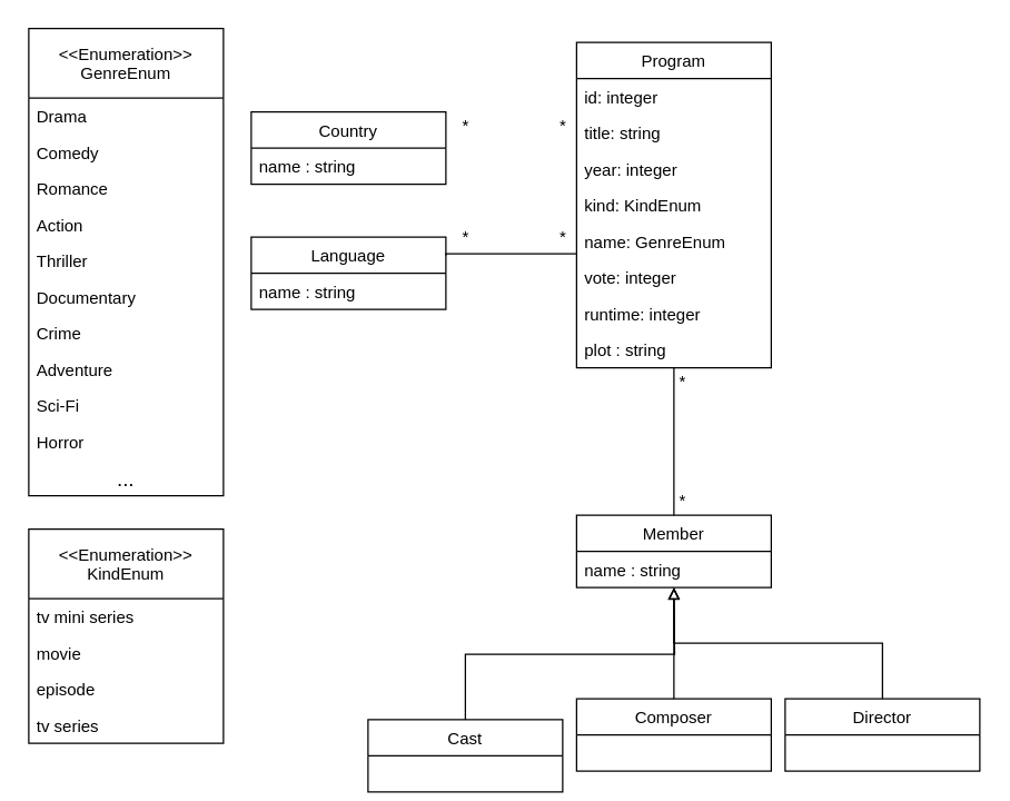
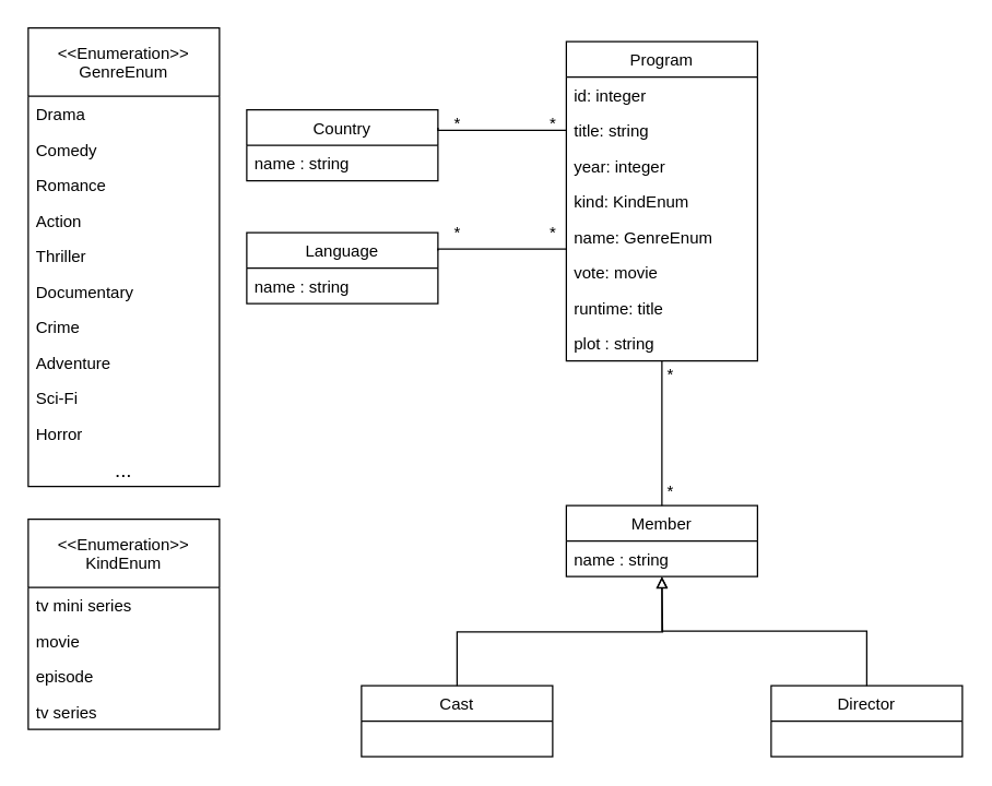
  <mxCell id="0" />
  <mxCell id="1" parent="0" />
  <mxCell id="2" value="Program" style="swimlane;fontStyle=0;childLayout=stackLayout;horizontal=1;startSize=26;fillColor=none;horizontalStack=0;resizeParent=1;resizeParentMax=0;resizeLast=0;collapsible=1;marginBottom=0;" parent="1" vertex="1"><mxGeometry x="414" y="30" width="140" height="234" as="geometry"><mxRectangle x="414" y="40" width="60" height="26" as="alternateBounds" /></mxGeometry></mxCell>
  <mxCell id="3" value="id: integer" style="text;strokeColor=none;fillColor=none;align=left;verticalAlign=top;spacingLeft=4;spacingRight=4;overflow=hidden;rotatable=0;points=[[0,0.5],[1,0.5]];portConstraint=eastwest;" parent="2" vertex="1"><mxGeometry y="26" width="140" height="26" as="geometry" /></mxCell>
  <mxCell id="4" value="title: string" style="text;strokeColor=none;fillColor=none;align=left;verticalAlign=top;spacingLeft=4;spacingRight=4;overflow=hidden;rotatable=0;points=[[0,0.5],[1,0.5]];portConstraint=eastwest;" parent="2" vertex="1"><mxGeometry y="52" width="140" height="26" as="geometry" /></mxCell>
  <mxCell id="5" value="year: integer" style="text;strokeColor=none;fillColor=none;align=left;verticalAlign=top;spacingLeft=4;spacingRight=4;overflow=hidden;rotatable=0;points=[[0,0.5],[1,0.5]];portConstraint=eastwest;" parent="2" vertex="1"><mxGeometry y="78" width="140" height="26" as="geometry" /></mxCell>
  <mxCell id="6" value="kind: KindEnum" style="text;strokeColor=none;fillColor=none;align=left;verticalAlign=top;spacingLeft=4;spacingRight=4;overflow=hidden;rotatable=0;points=[[0,0.5],[1,0.5]];portConstraint=eastwest;" parent="2" vertex="1"><mxGeometry y="104" width="140" height="26" as="geometry" /></mxCell>
  <mxCell id="7" value="name: GenreEnum" style="text;strokeColor=none;fillColor=none;align=left;verticalAlign=top;spacingLeft=4;spacingRight=4;overflow=hidden;rotatable=0;points=[[0,0.5],[1,0.5]];portConstraint=eastwest;" parent="2" vertex="1"><mxGeometry y="130" width="140" height="26" as="geometry" /></mxCell>
- <mxCell id="8" value="vote: integer" style="text;strokeColor=none;fillColor=none;align=left;verticalAlign=top;spacingLeft=4;spacingRight=4;overflow=hidden;rotatable=0;points=[[0,0.5],[1,0.5]];portConstraint=eastwest;" parent="2" vertex="1"><mxGeometry y="156" width="140" height="26" as="geometry" /></mxCell>
- <mxCell id="9" value="runtime: integer" style="text;strokeColor=none;fillColor=none;align=left;verticalAlign=top;spacingLeft=4;spacingRight=4;overflow=hidden;rotatable=0;points=[[0,0.5],[1,0.5]];portConstraint=eastwest;" parent="2" vertex="1"><mxGeometry y="182" width="140" height="26" as="geometry" /></mxCell>
+ <mxCell id="8" value="vote: movie" style="text;strokeColor=none;fillColor=none;align=left;verticalAlign=top;spacingLeft=4;spacingRight=4;overflow=hidden;rotatable=0;points=[[0,0.5],[1,0.5]];portConstraint=eastwest;" parent="2" vertex="1"><mxGeometry y="156" width="140" height="26" as="geometry" /></mxCell>
+ <mxCell id="9" value="runtime: title" style="text;strokeColor=none;fillColor=none;align=left;verticalAlign=top;spacingLeft=4;spacingRight=4;overflow=hidden;rotatable=0;points=[[0,0.5],[1,0.5]];portConstraint=eastwest;" parent="2" vertex="1"><mxGeometry y="182" width="140" height="26" as="geometry" /></mxCell>
  <mxCell id="10" value="plot : string" style="text;strokeColor=none;fillColor=none;align=left;verticalAlign=top;spacingLeft=4;spacingRight=4;overflow=hidden;rotatable=0;points=[[0,0.5],[1,0.5]];portConstraint=eastwest;" parent="2" vertex="1"><mxGeometry y="208" width="140" height="26" as="geometry" /></mxCell>
  <mxCell id="11" value="&#10;&lt;&lt;Enumeration&gt;&gt;&#10;GenreEnum&#10;" style="swimlane;fontStyle=0;childLayout=stackLayout;horizontal=1;startSize=50;fillColor=none;horizontalStack=0;resizeParent=1;resizeParentMax=0;resizeLast=0;collapsible=1;marginBottom=0;" parent="1" vertex="1"><mxGeometry x="20" y="20" width="140" height="336" as="geometry" /></mxCell>
  <mxCell id="12" value="Drama" style="text;strokeColor=none;fillColor=none;align=left;verticalAlign=top;spacingLeft=4;spacingRight=4;overflow=hidden;rotatable=0;points=[[0,0.5],[1,0.5]];portConstraint=eastwest;" parent="11" vertex="1"><mxGeometry y="50" width="140" height="26" as="geometry" /></mxCell>
  <mxCell id="13" value="Comedy" style="text;strokeColor=none;fillColor=none;align=left;verticalAlign=top;spacingLeft=4;spacingRight=4;overflow=hidden;rotatable=0;points=[[0,0.5],[1,0.5]];portConstraint=eastwest;" parent="11" vertex="1"><mxGeometry y="76" width="140" height="26" as="geometry" /></mxCell>
  <mxCell id="14" value="Romance" style="text;strokeColor=none;fillColor=none;align=left;verticalAlign=top;spacingLeft=4;spacingRight=4;overflow=hidden;rotatable=0;points=[[0,0.5],[1,0.5]];portConstraint=eastwest;" parent="11" vertex="1"><mxGeometry y="102" width="140" height="26" as="geometry" /></mxCell>
  <mxCell id="15" value="Action" style="text;strokeColor=none;fillColor=none;align=left;verticalAlign=top;spacingLeft=4;spacingRight=4;overflow=hidden;rotatable=0;points=[[0,0.5],[1,0.5]];portConstraint=eastwest;" parent="11" vertex="1"><mxGeometry y="128" width="140" height="26" as="geometry" /></mxCell>
  <mxCell id="16" value="Thriller" style="text;strokeColor=none;fillColor=none;align=left;verticalAlign=top;spacingLeft=4;spacingRight=4;overflow=hidden;rotatable=0;points=[[0,0.5],[1,0.5]];portConstraint=eastwest;" parent="11" vertex="1"><mxGeometry y="154" width="140" height="26" as="geometry" /></mxCell>
  <mxCell id="17" value="Documentary" style="text;strokeColor=none;fillColor=none;align=left;verticalAlign=top;spacingLeft=4;spacingRight=4;overflow=hidden;rotatable=0;points=[[0,0.5],[1,0.5]];portConstraint=eastwest;" parent="11" vertex="1"><mxGeometry y="180" width="140" height="26" as="geometry" /></mxCell>
  <mxCell id="18" value="Crime" style="text;strokeColor=none;fillColor=none;align=left;verticalAlign=top;spacingLeft=4;spacingRight=4;overflow=hidden;rotatable=0;points=[[0,0.5],[1,0.5]];portConstraint=eastwest;" parent="11" vertex="1"><mxGeometry y="206" width="140" height="26" as="geometry" /></mxCell>
  <mxCell id="19" value="Adventure" style="text;strokeColor=none;fillColor=none;align=left;verticalAlign=top;spacingLeft=4;spacingRight=4;overflow=hidden;rotatable=0;points=[[0,0.5],[1,0.5]];portConstraint=eastwest;" parent="11" vertex="1"><mxGeometry y="232" width="140" height="26" as="geometry" /></mxCell>
  <mxCell id="20" value="Sci-Fi" style="text;strokeColor=none;fillColor=none;align=left;verticalAlign=top;spacingLeft=4;spacingRight=4;overflow=hidden;rotatable=0;points=[[0,0.5],[1,0.5]];portConstraint=eastwest;" parent="11" vertex="1"><mxGeometry y="258" width="140" height="26" as="geometry" /></mxCell>
  <mxCell id="21" value="Horror" style="text;strokeColor=none;fillColor=none;align=left;verticalAlign=top;spacingLeft=4;spacingRight=4;overflow=hidden;rotatable=0;points=[[0,0.5],[1,0.5]];portConstraint=eastwest;" parent="11" vertex="1"><mxGeometry y="284" width="140" height="26" as="geometry" /></mxCell>
  <mxCell id="22" value="..." style="text;strokeColor=none;fillColor=none;align=center;verticalAlign=middle;spacingLeft=4;spacingRight=4;overflow=hidden;rotatable=0;points=[[0,0.5],[1,0.5]];portConstraint=eastwest;fontSize=15;" parent="11" vertex="1"><mxGeometry y="310" width="140" height="26" as="geometry" /></mxCell>
  <mxCell id="23" style="edgeStyle=orthogonalEdgeStyle;rounded=0;orthogonalLoop=1;jettySize=auto;html=1;exitX=0.5;exitY=0;exitDx=0;exitDy=0;entryX=0.5;entryY=1;entryDx=0;entryDy=0;fontSize=12;endArrow=none;endFill=0;" edge="1" parent="1" source="24" target="2"><mxGeometry relative="1" as="geometry" /></mxCell>
  <mxCell id="24" value="Member" style="swimlane;fontStyle=0;childLayout=stackLayout;horizontal=1;startSize=26;fillColor=none;horizontalStack=0;resizeParent=1;resizeParentMax=0;resizeLast=0;collapsible=1;marginBottom=0;fontSize=12;align=center;verticalAlign=middle;" parent="1" vertex="1"><mxGeometry x="414" y="370" width="140" height="52" as="geometry"><mxRectangle x="160" y="98" width="90" height="26" as="alternateBounds" /></mxGeometry></mxCell>
  <mxCell id="25" value="name : string" style="text;strokeColor=none;fillColor=none;align=left;verticalAlign=top;spacingLeft=4;spacingRight=4;overflow=hidden;rotatable=0;points=[[0,0.5],[1,0.5]];portConstraint=eastwest;fontSize=12;" parent="24" vertex="1"><mxGeometry y="26" width="140" height="26" as="geometry" /></mxCell>
  <mxCell id="26" style="edgeStyle=orthogonalEdgeStyle;rounded=0;orthogonalLoop=1;jettySize=auto;html=1;exitX=0.5;exitY=0;exitDx=0;exitDy=0;endArrow=block;endFill=0;" edge="1" parent="1" source="27"><mxGeometry relative="1" as="geometry"><mxPoint x="484" y="422" as="targetPoint" /></mxGeometry></mxCell>
- <mxCell id="27" value="Cast" style="swimlane;fontStyle=0;childLayout=stackLayout;horizontal=1;startSize=26;fillColor=none;horizontalStack=0;resizeParent=1;resizeParentMax=0;resizeLast=0;collapsible=1;marginBottom=0;fontSize=12;align=center;verticalAlign=middle;" parent="1" vertex="1"><mxGeometry x="264" y="517" width="140" height="52" as="geometry"><mxRectangle x="10" y="230" width="60" height="26" as="alternateBounds" /></mxGeometry></mxCell>
- <mxCell id="28" style="edgeStyle=orthogonalEdgeStyle;rounded=0;orthogonalLoop=1;jettySize=auto;html=1;exitX=0.5;exitY=0;exitDx=0;exitDy=0;entryX=0.5;entryY=1;entryDx=0;entryDy=0;endArrow=block;endFill=0;" edge="1" parent="1" source="29" target="24"><mxGeometry relative="1" as="geometry" /></mxCell>
- <mxCell id="29" value="Composer" style="swimlane;fontStyle=0;childLayout=stackLayout;horizontal=1;startSize=26;fillColor=none;horizontalStack=0;resizeParent=1;resizeParentMax=0;resizeLast=0;collapsible=1;marginBottom=0;fontSize=12;align=center;verticalAlign=middle;" parent="1" vertex="1"><mxGeometry x="414" y="502" width="140" height="52" as="geometry"><mxRectangle x="160" y="230" width="100" height="26" as="alternateBounds" /></mxGeometry></mxCell>
+ <mxCell id="27" value="Cast" style="swimlane;fontStyle=0;childLayout=stackLayout;horizontal=1;startSize=26;fillColor=none;horizontalStack=0;resizeParent=1;resizeParentMax=0;resizeLast=0;collapsible=1;marginBottom=0;fontSize=12;align=center;verticalAlign=middle;" parent="1" vertex="1"><mxGeometry x="264" y="502" width="140" height="52" as="geometry"><mxRectangle x="10" y="230" width="60" height="26" as="alternateBounds" /></mxGeometry></mxCell>
  <mxCell id="30" style="edgeStyle=orthogonalEdgeStyle;rounded=0;orthogonalLoop=1;jettySize=auto;html=1;exitX=0.5;exitY=0;exitDx=0;exitDy=0;entryX=0.5;entryY=1.013;entryDx=0;entryDy=0;entryPerimeter=0;endArrow=block;endFill=0;" edge="1" parent="1" source="31" target="25"><mxGeometry relative="1" as="geometry" /></mxCell>
  <mxCell id="31" value="Director" style="swimlane;fontStyle=0;childLayout=stackLayout;horizontal=1;startSize=26;fillColor=none;horizontalStack=0;resizeParent=1;resizeParentMax=0;resizeLast=0;collapsible=1;marginBottom=0;fontSize=12;align=center;verticalAlign=middle;" parent="1" vertex="1"><mxGeometry x="564" y="502" width="140" height="52" as="geometry"><mxRectangle x="310" y="230" width="80" height="26" as="alternateBounds" /></mxGeometry></mxCell>
+ <mxCell id="32" style="edgeStyle=orthogonalEdgeStyle;rounded=0;orthogonalLoop=1;jettySize=auto;html=1;exitX=1;exitY=0.25;exitDx=0;exitDy=0;entryX=0;entryY=0.5;entryDx=0;entryDy=0;fontSize=12;endArrow=none;endFill=0;" edge="1" parent="1" source="33" target="4"><mxGeometry relative="1" as="geometry"><Array as="points"><mxPoint x="320" y="95" /></Array></mxGeometry></mxCell>
  <mxCell id="33" value="Country" style="swimlane;fontStyle=0;childLayout=stackLayout;horizontal=1;startSize=26;fillColor=none;horizontalStack=0;resizeParent=1;resizeParentMax=0;resizeLast=0;collapsible=1;marginBottom=0;" vertex="1" parent="1"><mxGeometry x="180" y="80" width="140" height="52" as="geometry" /></mxCell>
  <mxCell id="34" value="name : string" style="text;strokeColor=none;fillColor=none;align=left;verticalAlign=top;spacingLeft=4;spacingRight=4;overflow=hidden;rotatable=0;points=[[0,0.5],[1,0.5]];portConstraint=eastwest;" vertex="1" parent="33"><mxGeometry y="26" width="140" height="26" as="geometry" /></mxCell>
  <mxCell id="35" style="edgeStyle=orthogonalEdgeStyle;rounded=0;orthogonalLoop=1;jettySize=auto;html=1;exitX=1;exitY=0.25;exitDx=0;exitDy=0;fontSize=12;endArrow=none;endFill=0;" edge="1" parent="1" source="36"><mxGeometry relative="1" as="geometry"><mxPoint x="414" y="182" as="targetPoint" /><Array as="points"><mxPoint x="320" y="182" /><mxPoint x="367" y="182" /></Array></mxGeometry></mxCell>
  <mxCell id="36" value="Language" style="swimlane;fontStyle=0;childLayout=stackLayout;horizontal=1;startSize=26;fillColor=none;horizontalStack=0;resizeParent=1;resizeParentMax=0;resizeLast=0;collapsible=1;marginBottom=0;" vertex="1" parent="1"><mxGeometry x="180" y="170" width="140" height="52" as="geometry" /></mxCell>
  <mxCell id="37" value="name : string" style="text;strokeColor=none;fillColor=none;align=left;verticalAlign=top;spacingLeft=4;spacingRight=4;overflow=hidden;rotatable=0;points=[[0,0.5],[1,0.5]];portConstraint=eastwest;" vertex="1" parent="36"><mxGeometry y="26" width="140" height="26" as="geometry" /></mxCell>
  <mxCell id="38" value="&#10;&lt;&lt;Enumeration&gt;&gt;&#10;KindEnum&#10;" style="swimlane;fontStyle=0;childLayout=stackLayout;horizontal=1;startSize=50;fillColor=none;horizontalStack=0;resizeParent=1;resizeParentMax=0;resizeLast=0;collapsible=1;marginBottom=0;" vertex="1" parent="1"><mxGeometry x="20" y="380" width="140" height="154" as="geometry" /></mxCell>
  <mxCell id="39" value="tv mini series" style="text;strokeColor=none;fillColor=none;align=left;verticalAlign=top;spacingLeft=4;spacingRight=4;overflow=hidden;rotatable=0;points=[[0,0.5],[1,0.5]];portConstraint=eastwest;" vertex="1" parent="38"><mxGeometry y="50" width="140" height="26" as="geometry" /></mxCell>
  <mxCell id="40" value="movie" style="text;strokeColor=none;fillColor=none;align=left;verticalAlign=top;spacingLeft=4;spacingRight=4;overflow=hidden;rotatable=0;points=[[0,0.5],[1,0.5]];portConstraint=eastwest;" vertex="1" parent="38"><mxGeometry y="76" width="140" height="26" as="geometry" /></mxCell>
  <mxCell id="41" value="episode" style="text;strokeColor=none;fillColor=none;align=left;verticalAlign=top;spacingLeft=4;spacingRight=4;overflow=hidden;rotatable=0;points=[[0,0.5],[1,0.5]];portConstraint=eastwest;" vertex="1" parent="38"><mxGeometry y="102" width="140" height="26" as="geometry" /></mxCell>
  <mxCell id="42" value="tv series" style="text;strokeColor=none;fillColor=none;align=left;verticalAlign=top;spacingLeft=4;spacingRight=4;overflow=hidden;rotatable=0;points=[[0,0.5],[1,0.5]];portConstraint=eastwest;" vertex="1" parent="38"><mxGeometry y="128" width="140" height="26" as="geometry" /></mxCell>
  <mxCell id="43" value="*" style="text;html=1;align=center;verticalAlign=middle;resizable=0;points=[];autosize=1;strokeColor=none;fillColor=none;fontSize=12;" vertex="1" parent="1"><mxGeometry x="480" y="264" width="20" height="20" as="geometry" /></mxCell>
  <mxCell id="44" value="*" style="text;html=1;align=center;verticalAlign=middle;resizable=0;points=[];autosize=1;strokeColor=none;fillColor=none;fontSize=12;" vertex="1" parent="1"><mxGeometry x="480" y="350" width="20" height="20" as="geometry" /></mxCell>
  <mxCell id="45" value="*" style="text;html=1;align=center;verticalAlign=middle;resizable=0;points=[];autosize=1;strokeColor=none;fillColor=none;fontSize=12;" vertex="1" parent="1"><mxGeometry x="324" y="160" width="20" height="20" as="geometry" /></mxCell>
  <mxCell id="46" value="*" style="text;html=1;align=center;verticalAlign=middle;resizable=0;points=[];autosize=1;strokeColor=none;fillColor=none;fontSize=12;" vertex="1" parent="1"><mxGeometry x="394" y="160" width="20" height="20" as="geometry" /></mxCell>
  <mxCell id="47" value="*" style="text;html=1;align=center;verticalAlign=middle;resizable=0;points=[];autosize=1;strokeColor=none;fillColor=none;fontSize=12;" vertex="1" parent="1"><mxGeometry x="324" y="80" width="20" height="20" as="geometry" /></mxCell>
  <mxCell id="48" value="*" style="text;html=1;align=center;verticalAlign=middle;resizable=0;points=[];autosize=1;strokeColor=none;fillColor=none;fontSize=12;" vertex="1" parent="1"><mxGeometry x="394" y="80" width="20" height="20" as="geometry" /></mxCell>
